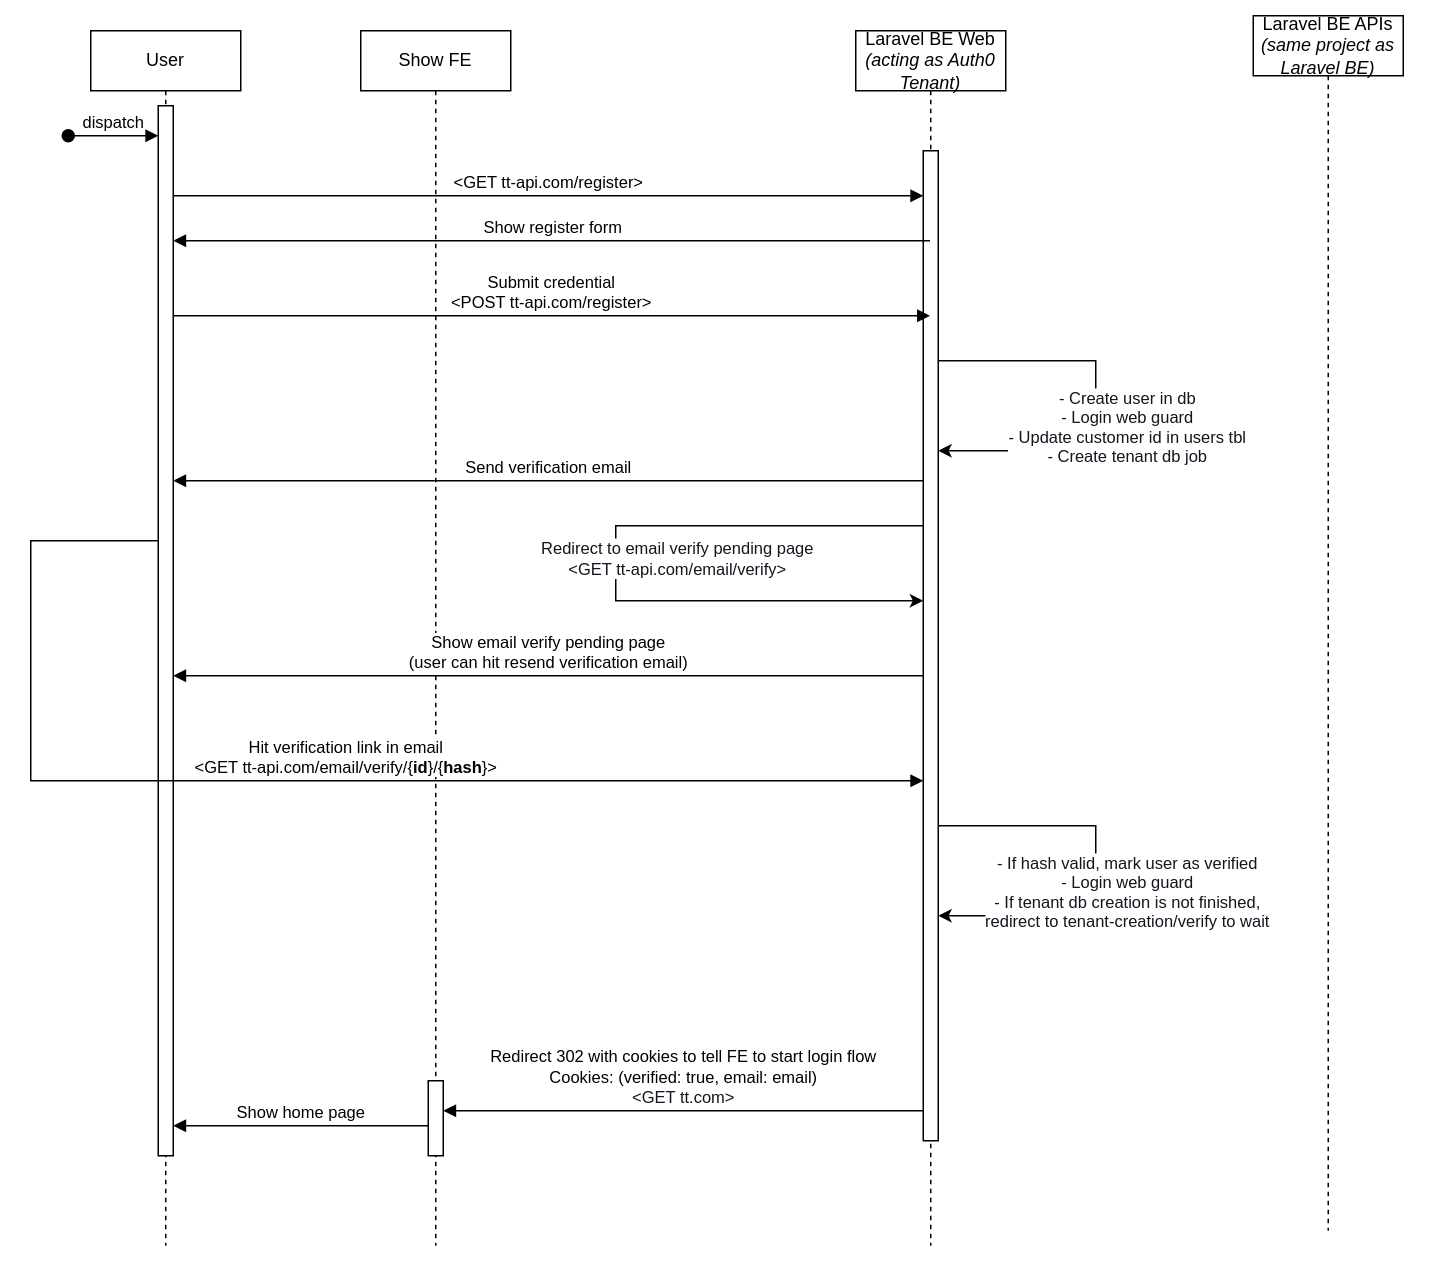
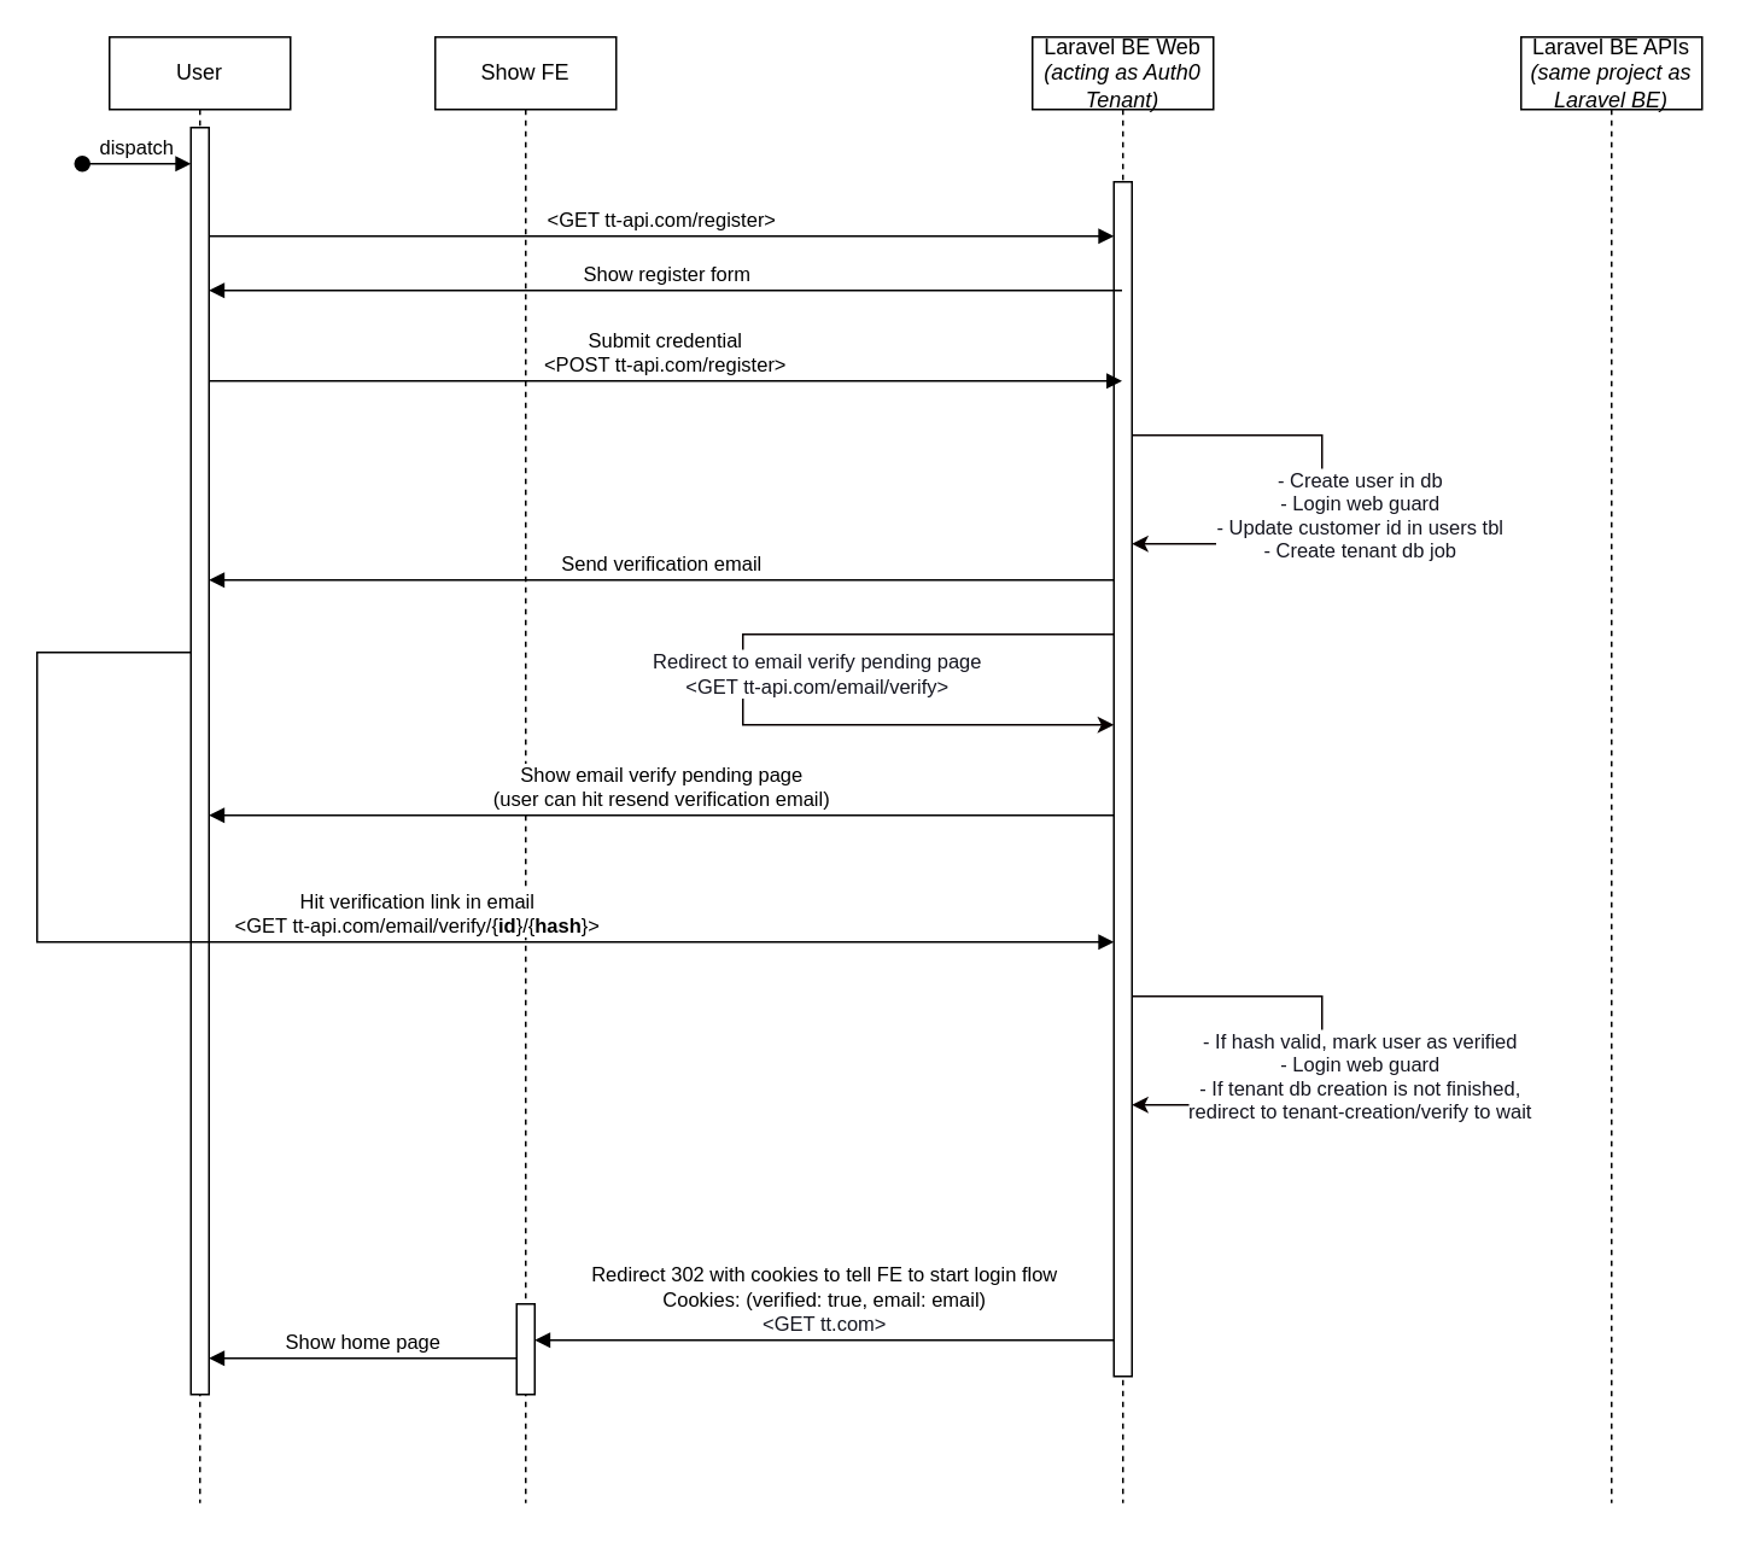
  <mxCell id="0" />
  <mxCell id="1" parent="0" />
  <mxCell id="2" value="User" style="shape=umlLifeline;perimeter=lifelinePerimeter;whiteSpace=wrap;html=1;container=0;dropTarget=0;collapsible=0;recursiveResize=0;outlineConnect=0;portConstraint=eastwest;newEdgeStyle={&quot;edgeStyle&quot;:&quot;elbowEdgeStyle&quot;,&quot;elbow&quot;:&quot;vertical&quot;,&quot;curved&quot;:0,&quot;rounded&quot;:0};" parent="1" vertex="1"><mxGeometry x="60" y="20" width="100" height="810" as="geometry" /></mxCell>
  <mxCell id="3" value="" style="html=1;points=[];perimeter=orthogonalPerimeter;outlineConnect=0;targetShapes=umlLifeline;portConstraint=eastwest;newEdgeStyle={&quot;edgeStyle&quot;:&quot;elbowEdgeStyle&quot;,&quot;elbow&quot;:&quot;vertical&quot;,&quot;curved&quot;:0,&quot;rounded&quot;:0};" parent="2" vertex="1"><mxGeometry x="45" y="50" width="10" height="700" as="geometry" /></mxCell>
  <mxCell id="4" value="dispatch" style="html=1;verticalAlign=bottom;startArrow=oval;endArrow=block;startSize=8;edgeStyle=elbowEdgeStyle;elbow=vertical;curved=0;rounded=0;" parent="2" target="3" edge="1"><mxGeometry relative="1" as="geometry"><mxPoint x="-15" y="70" as="sourcePoint" /></mxGeometry></mxCell>
  <mxCell id="5" value="Show FE" style="shape=umlLifeline;perimeter=lifelinePerimeter;whiteSpace=wrap;html=1;container=0;dropTarget=0;collapsible=0;recursiveResize=0;outlineConnect=0;portConstraint=eastwest;newEdgeStyle={&quot;edgeStyle&quot;:&quot;elbowEdgeStyle&quot;,&quot;elbow&quot;:&quot;vertical&quot;,&quot;curved&quot;:0,&quot;rounded&quot;:0};" parent="1" vertex="1"><mxGeometry x="240" y="20" width="100" height="810" as="geometry" /></mxCell>
  <mxCell id="6" value="" style="html=1;points=[];perimeter=orthogonalPerimeter;outlineConnect=0;targetShapes=umlLifeline;portConstraint=eastwest;newEdgeStyle={&quot;edgeStyle&quot;:&quot;elbowEdgeStyle&quot;,&quot;elbow&quot;:&quot;vertical&quot;,&quot;curved&quot;:0,&quot;rounded&quot;:0};" parent="5" vertex="1"><mxGeometry x="45" y="700" width="10" height="50" as="geometry" /></mxCell>
  <mxCell id="7" value="Laravel BE Web&lt;br&gt;&lt;i&gt;(acting as Auth0 Tenant)&lt;/i&gt;" style="shape=umlLifeline;perimeter=lifelinePerimeter;whiteSpace=wrap;html=1;container=0;dropTarget=0;collapsible=0;recursiveResize=0;outlineConnect=0;portConstraint=eastwest;newEdgeStyle={&quot;edgeStyle&quot;:&quot;elbowEdgeStyle&quot;,&quot;elbow&quot;:&quot;vertical&quot;,&quot;curved&quot;:0,&quot;rounded&quot;:0};" parent="1" vertex="1"><mxGeometry x="570" y="20" width="100" height="810" as="geometry" /></mxCell>
  <mxCell id="8" value="" style="html=1;points=[];perimeter=orthogonalPerimeter;outlineConnect=0;targetShapes=umlLifeline;portConstraint=eastwest;newEdgeStyle={&quot;edgeStyle&quot;:&quot;elbowEdgeStyle&quot;,&quot;elbow&quot;:&quot;vertical&quot;,&quot;curved&quot;:0,&quot;rounded&quot;:0};" parent="7" vertex="1"><mxGeometry x="45" y="80" width="10" height="660" as="geometry" /></mxCell>
  <mxCell id="9" value="" style="endArrow=classic;html=1;rounded=0;strokeColor=#080000;fontColor=#393C56;fillColor=#F2CC8F;startSize=6;" parent="7" source="8" target="8" edge="1"><mxGeometry width="50" height="50" relative="1" as="geometry"><mxPoint x="90" y="220" as="sourcePoint" /><mxPoint x="170" y="230" as="targetPoint" /><Array as="points"><mxPoint x="160" y="220" /><mxPoint x="160" y="280" /></Array></mxGeometry></mxCell>
  <mxCell id="10" value="- Create user in db&lt;br&gt;- Login web guard&lt;br&gt;&lt;div&gt;- Update customer id in users tbl&lt;br&gt;- Create tenant db job&lt;br&gt;&lt;br&gt;&lt;/div&gt;" style="edgeLabel;html=1;align=center;verticalAlign=middle;resizable=0;points=[];strokeColor=#E07A5F;fontColor=#14151F;fillColor=#F2CC8F;" parent="9" vertex="1" connectable="0"><mxGeometry x="-0.1" y="1" relative="1" as="geometry"><mxPoint x="19" y="33" as="offset" /></mxGeometry></mxCell>
  <mxCell id="11" value="" style="endArrow=classic;html=1;rounded=0;strokeColor=#080000;fontColor=#393C56;fillColor=#F2CC8F;" parent="7" source="8" target="8" edge="1"><mxGeometry width="50" height="50" relative="1" as="geometry"><mxPoint x="-55" y="330" as="sourcePoint" /><mxPoint x="20" y="380" as="targetPoint" /><Array as="points"><mxPoint x="-160" y="330" /><mxPoint x="-160" y="380" /></Array></mxGeometry></mxCell>
  <mxCell id="12" value="Redirect to email verify pending page&lt;br&gt;&amp;lt;GET tt-api.com/email/verify&amp;gt;" style="edgeLabel;html=1;align=center;verticalAlign=middle;resizable=0;points=[];strokeColor=#E07A5F;fontColor=#14151F;fillColor=#F2CC8F;" parent="11" vertex="1" connectable="0"><mxGeometry x="-0.1" y="1" relative="1" as="geometry"><mxPoint x="39" y="19" as="offset" /></mxGeometry></mxCell>
- <mxCell id="13" value="Laravel BE APIs&lt;br&gt;&lt;i&gt;(same project as Laravel BE)&lt;/i&gt;" style="shape=umlLifeline;perimeter=lifelinePerimeter;whiteSpace=wrap;html=1;container=0;dropTarget=0;collapsible=0;recursiveResize=0;outlineConnect=0;portConstraint=eastwest;newEdgeStyle={&quot;edgeStyle&quot;:&quot;elbowEdgeStyle&quot;,&quot;elbow&quot;:&quot;vertical&quot;,&quot;curved&quot;:0,&quot;rounded&quot;:0};" parent="1" vertex="1"><mxGeometry x="835" y="10" width="100" height="810" as="geometry" /></mxCell>
+ <mxCell id="13" value="Laravel BE APIs&lt;br&gt;&lt;i&gt;(same project as Laravel BE)&lt;/i&gt;" style="shape=umlLifeline;perimeter=lifelinePerimeter;whiteSpace=wrap;html=1;container=0;dropTarget=0;collapsible=0;recursiveResize=0;outlineConnect=0;portConstraint=eastwest;newEdgeStyle={&quot;edgeStyle&quot;:&quot;elbowEdgeStyle&quot;,&quot;elbow&quot;:&quot;vertical&quot;,&quot;curved&quot;:0,&quot;rounded&quot;:0};" parent="1" vertex="1"><mxGeometry x="840" y="20" width="100" height="810" as="geometry" /></mxCell>
  <mxCell id="14" value="Show register form" style="html=1;verticalAlign=bottom;endArrow=block;edgeStyle=elbowEdgeStyle;elbow=vertical;curved=0;rounded=0;" parent="1" source="7" edge="1"><mxGeometry relative="1" as="geometry"><mxPoint x="515" y="160" as="sourcePoint" /><Array as="points"><mxPoint x="210" y="160" /></Array><mxPoint x="115" y="160" as="targetPoint" /></mxGeometry></mxCell>
  <mxCell id="15" value="Submit credential&lt;br&gt;&amp;lt;POST tt-api.com/register&amp;gt;" style="html=1;verticalAlign=bottom;endArrow=block;edgeStyle=elbowEdgeStyle;elbow=vertical;curved=0;rounded=0;" parent="1" target="7" edge="1"><mxGeometry relative="1" as="geometry"><mxPoint x="115" y="210" as="sourcePoint" /><Array as="points"><mxPoint x="220" y="210" /></Array><mxPoint x="515" y="210" as="targetPoint" /></mxGeometry></mxCell>
  <mxCell id="16" value="Redirect 302 with cookies to tell FE to start login flow&lt;br&gt;Cookies: (verified: true, email: email)&lt;br&gt;&lt;span style=&quot;color: rgb(20, 21, 31);&quot;&gt;&amp;lt;GET tt.com&amp;gt;&lt;/span&gt;" style="html=1;verticalAlign=bottom;endArrow=block;edgeStyle=elbowEdgeStyle;elbow=vertical;curved=0;rounded=0;" parent="1" target="6" edge="1"><mxGeometry relative="1" as="geometry"><mxPoint x="615" y="740" as="sourcePoint" /><Array as="points"><mxPoint x="380" y="740" /></Array><mxPoint x="510" y="820" as="targetPoint" /></mxGeometry></mxCell>
  <mxCell id="17" value="Show home page" style="html=1;verticalAlign=bottom;endArrow=block;edgeStyle=elbowEdgeStyle;elbow=vertical;curved=0;rounded=0;" parent="1" source="6" target="3" edge="1"><mxGeometry relative="1" as="geometry"><mxPoint x="125" y="750" as="sourcePoint" /><Array as="points"><mxPoint x="210" y="750" /></Array><mxPoint x="295" y="750" as="targetPoint" /></mxGeometry></mxCell>
  <mxCell id="18" value="&amp;lt;GET tt-api.com/register&amp;gt;" style="html=1;verticalAlign=bottom;endArrow=block;edgeStyle=elbowEdgeStyle;elbow=vertical;curved=0;rounded=0;" edge="1" parent="1" source="3" target="8"><mxGeometry relative="1" as="geometry"><mxPoint x="140" y="130" as="sourcePoint" /><Array as="points"><mxPoint x="220" y="130" /></Array><mxPoint x="619.5" y="130" as="targetPoint" /></mxGeometry></mxCell>
  <mxCell id="19" value="Send verification email" style="html=1;verticalAlign=bottom;endArrow=block;edgeStyle=elbowEdgeStyle;elbow=vertical;curved=0;rounded=0;" edge="1" parent="1" source="8" target="3"><mxGeometry relative="1" as="geometry"><mxPoint x="560" y="320" as="sourcePoint" /><Array as="points"><mxPoint x="215" y="320" /></Array><mxPoint x="120" y="320" as="targetPoint" /></mxGeometry></mxCell>
  <mxCell id="20" value="Show email verify pending page&lt;br&gt;(user can hit resend verification email)" style="html=1;verticalAlign=bottom;endArrow=block;edgeStyle=elbowEdgeStyle;elbow=vertical;curved=0;rounded=0;" edge="1" parent="1" source="8" target="3"><mxGeometry relative="1" as="geometry"><mxPoint x="590" y="450" as="sourcePoint" /><Array as="points"><mxPoint x="220" y="450" /></Array><mxPoint x="120" y="450" as="targetPoint" /></mxGeometry></mxCell>
  <mxCell id="21" value="Hit verification link in email&lt;br&gt;&amp;lt;GET tt-api.com/email/verify/{&lt;b&gt;id&lt;/b&gt;}/{&lt;b&gt;hash&lt;/b&gt;}&amp;gt;" style="html=1;verticalAlign=bottom;endArrow=block;edgeStyle=orthogonalEdgeStyle;elbow=vertical;rounded=0;" edge="1" parent="1" source="3" target="8"><mxGeometry x="0.083" relative="1" as="geometry"><mxPoint x="90" y="360" as="sourcePoint" /><Array as="points"><mxPoint x="20" y="360" /><mxPoint x="20" y="520" /></Array><mxPoint x="590" y="520" as="targetPoint" /><mxPoint as="offset" /></mxGeometry></mxCell>
  <mxCell id="22" value="" style="endArrow=classic;html=1;rounded=0;strokeColor=#080000;fontColor=#393C56;fillColor=#F2CC8F;startSize=6;" edge="1" parent="1"><mxGeometry width="50" height="50" relative="1" as="geometry"><mxPoint x="625" y="550" as="sourcePoint" /><mxPoint x="625" y="610" as="targetPoint" /><Array as="points"><mxPoint x="730" y="550" /><mxPoint x="730" y="610" /></Array></mxGeometry></mxCell>
  <mxCell id="23" value="- If hash valid, mark user as verified&lt;br&gt;- Login web guard&lt;br&gt;&lt;div&gt;- If tenant db creation is not finished, &lt;br&gt;redirect to&amp;nbsp;tenant-creation/verify to wait&lt;br&gt;&lt;br&gt;&lt;/div&gt;" style="edgeLabel;html=1;align=center;verticalAlign=middle;resizable=0;points=[];strokeColor=#E07A5F;fontColor=#14151F;fillColor=#F2CC8F;" vertex="1" connectable="0" parent="22"><mxGeometry x="-0.1" y="1" relative="1" as="geometry"><mxPoint x="19" y="33" as="offset" /></mxGeometry></mxCell>
